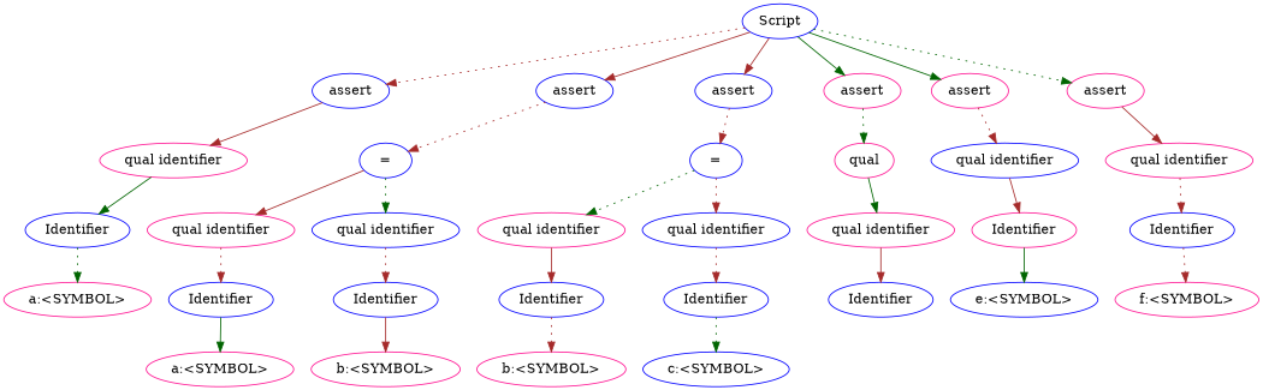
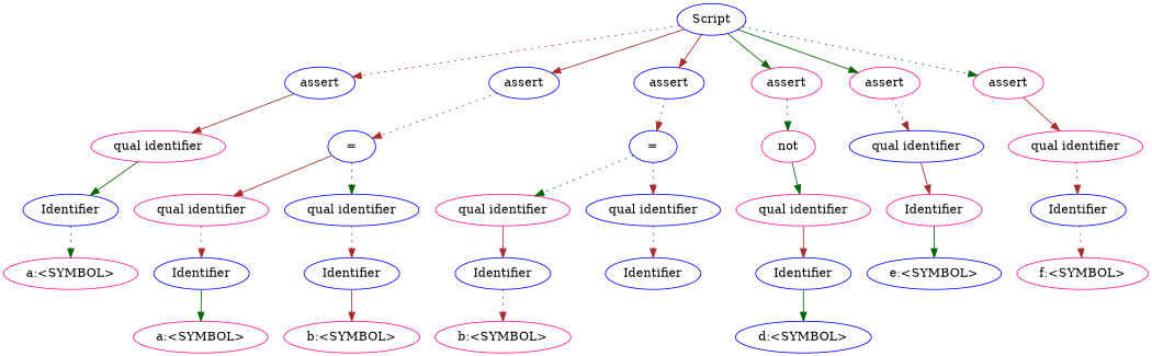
  digraph {
    node [color=blue]
    edge [color=brown style=dotted]
    n1 [label=Script]
    n2 [label=assert]
    n3 [label=assert]
    n4 [label=assert]
    n5 [color=deeppink label=assert]
    n6 [color=deeppink label=assert]
    n7 [color=deeppink label=assert]
    n8 [color=deeppink label="qual identifier"]
    n9 [label="="]
    n10 [label="="]
-   n11 [color=deeppink label=qual]
+   n11 [color=deeppink label=not]
    n12 [label="qual identifier"]
    n13 [color=deeppink label="qual identifier"]
    n14 [label=Identifier]
    n15 [color=deeppink label="a:<SYMBOL>"]
    n16 [color=deeppink label="qual identifier"]
    n17 [label="qual identifier"]
    n18 [label=Identifier]
    n19 [label=Identifier]
    n20 [color=deeppink label="a:<SYMBOL>"]
    n21 [color=deeppink label="b:<SYMBOL>"]
    n22 [color=deeppink label="qual identifier"]
    n23 [label="qual identifier"]
    n24 [label=Identifier]
    n25 [label=Identifier]
    n26 [color=deeppink label="b:<SYMBOL>"]
-   n27 [label="c:<SYMBOL>"]
    n28 [color=deeppink label="qual identifier"]
    n29 [label=Identifier]
+   n30 [label="d:<SYMBOL>"]
    n31 [color=deeppink label=Identifier]
    n32 [label="e:<SYMBOL>"]
    n33 [label=Identifier]
    n34 [color=deeppink label="f:<SYMBOL>"]
    n1 -> n2
    n1 -> n3 [style=solid]
    n1 -> n4 [style=solid]
    n1 -> n5 [color=darkgreen style=solid]
    n1 -> n6 [color=darkgreen style=solid]
    n1 -> n7 [color=darkgreen]
    n2 -> n8 [style=solid]
    n3 -> n9
    n4 -> n10
    n5 -> n11 [color=darkgreen]
    n6 -> n12
    n7 -> n13 [style=solid]
    n8 -> n14 [color=darkgreen style=solid]
    n9 -> n16 [style=solid]
    n9 -> n17 [color=darkgreen]
    n10 -> n22 [color=darkgreen]
    n10 -> n23
    n11 -> n28 [color=darkgreen style=solid]
    n12 -> n31 [style=solid]
    n13 -> n33
    n14 -> n15 [color=darkgreen]
    n16 -> n18
    n17 -> n19
    n18 -> n20 [color=darkgreen style=solid]
    n19 -> n21 [style=solid]
    n22 -> n24 [style=solid]
    n23 -> n25
    n24 -> n26
-   n25 -> n27 [color=darkgreen]
    n28 -> n29 [style=solid]
+   n29 -> n30 [color=darkgreen style=solid]
    n31 -> n32 [color=darkgreen style=solid]
    n33 -> n34
  }
